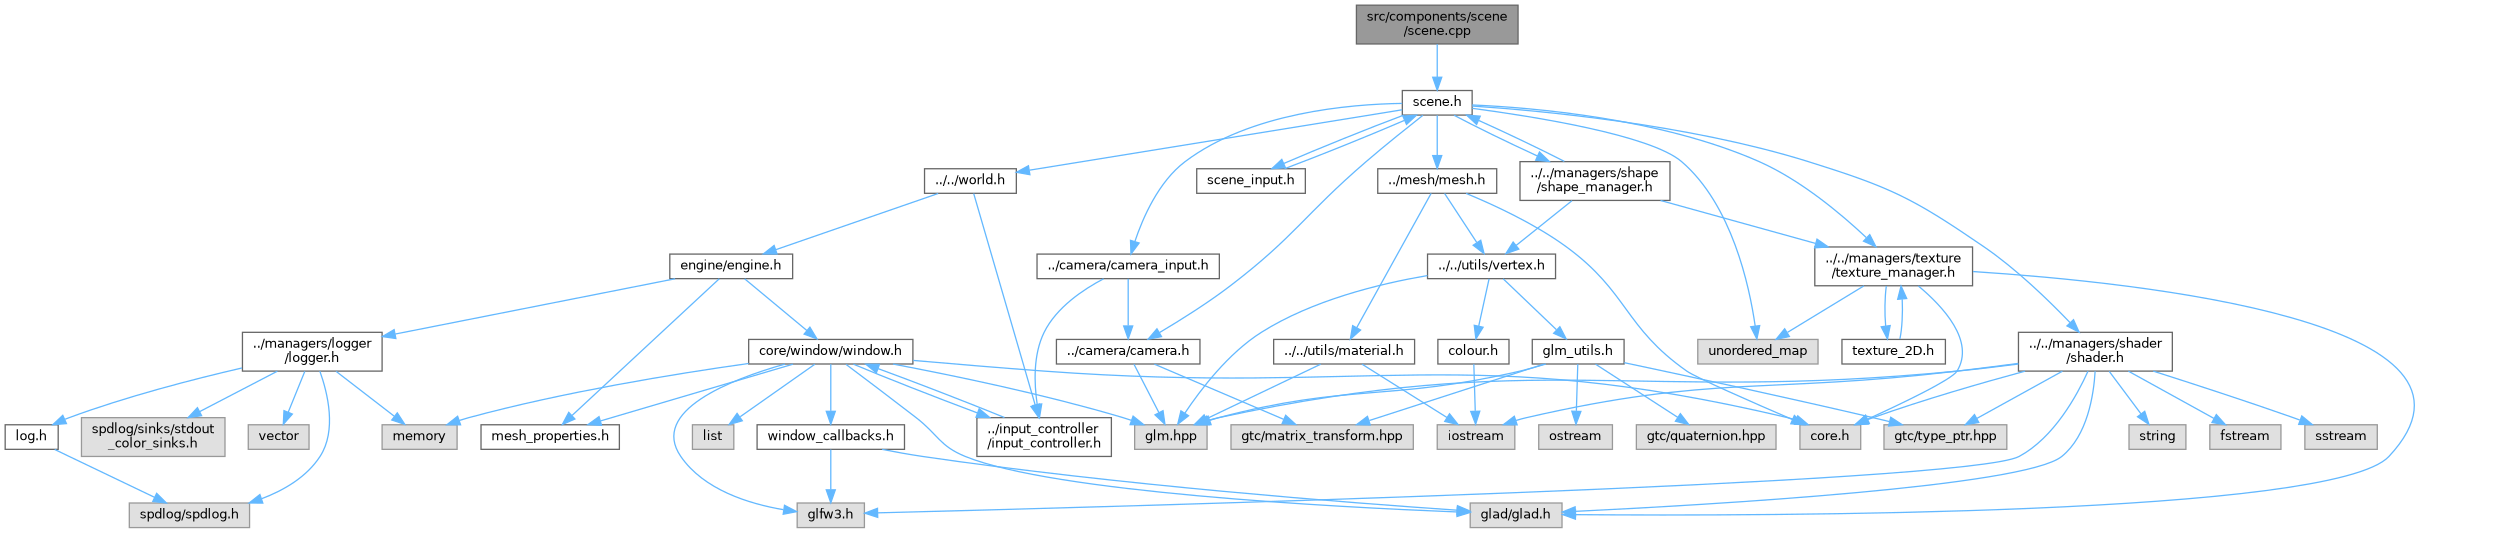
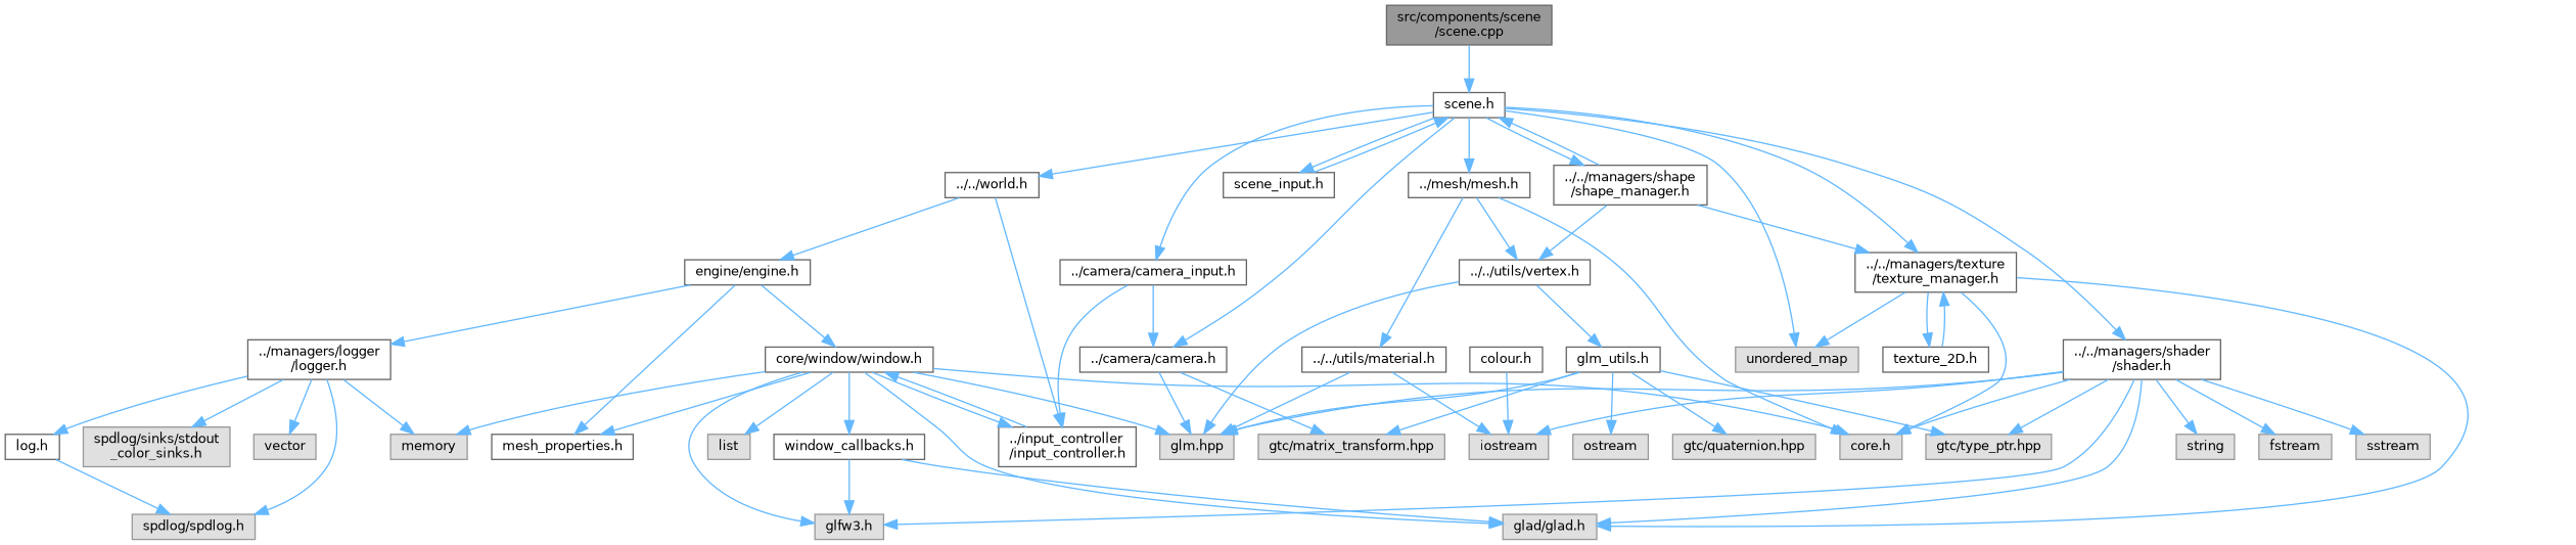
  digraph {
    node [color=grey40 fillcolor=white fontname=Helvetica fontsize=10 shape=box style=filled]
    edge [color=steelblue1 fontname=Helvetica fontsize=10 labelfontname=Helvetica labelfontsize=10 style=solid]
    n1 [color=gray40 fillcolor=grey60 fontcolor=black height=0.2 label="src/components/scene\l/scene.cpp" width=0.4]
    n2 [height=0.2 label="scene.h" width=0.4]
    n3 [color=grey60 fillcolor="#E0E0E0" height=0.2 label=unordered_map width=0.4]
    n4 [height=0.2 label="../../world.h" width=0.4]
    n5 [height=0.2 label="scene_input.h" width=0.4]
    n6 [height=0.2 label="../camera/camera.h" width=0.4]
    n7 [height=0.2 label="../camera/camera_input.h" width=0.4]
    n8 [height=0.2 label="../mesh/mesh.h" width=0.4]
    n9 [height=0.2 label="../../managers/texture\l/texture_manager.h" width=0.4]
    n10 [height=0.2 label="../../managers/shape\l/shape_manager.h" width=0.4]
    n11 [height=0.2 label="../../managers/shader\l/shader.h" width=0.4]
    n12 [height=0.2 label="engine/engine.h" width=0.4]
    n13 [height=0.2 label="../input_controller\l/input_controller.h" width=0.4]
    n14 [color=grey60 fillcolor="#E0E0E0" height=0.2 label="glm.hpp" width=0.4]
    n15 [color=grey60 fillcolor="#E0E0E0" height=0.2 label="gtc/matrix_transform.hpp" width=0.4]
    n16 [color=grey60 fillcolor="#E0E0E0" height=0.2 label="core.h" width=0.4]
    n17 [height=0.2 label="../../utils/vertex.h" width=0.4]
    n18 [height=0.2 label="../../utils/material.h" width=0.4]
    n19 [color=grey60 fillcolor="#E0E0E0" height=0.2 label="glad/glad.h" width=0.4]
    n20 [height=0.2 label="texture_2D.h" width=0.4]
    n21 [color=grey60 fillcolor="#E0E0E0" height=0.2 label="glfw3.h" width=0.4]
    n22 [color=grey60 fillcolor="#E0E0E0" height=0.2 label=iostream width=0.4]
    n23 [color=grey60 fillcolor="#E0E0E0" height=0.2 label="gtc/type_ptr.hpp" width=0.4]
    n24 [color=grey60 fillcolor="#E0E0E0" height=0.2 label=string width=0.4]
    n25 [color=grey60 fillcolor="#E0E0E0" height=0.2 label=fstream width=0.4]
    n26 [color=grey60 fillcolor="#E0E0E0" height=0.2 label=sstream width=0.4]
    n27 [height=0.2 label="../managers/logger\l/logger.h" width=0.4]
    n28 [height=0.2 label="core/window/window.h" width=0.4]
    n29 [height=0.2 label="mesh_properties.h" width=0.4]
    n30 [color=grey60 fillcolor="#E0E0E0" height=0.2 label="spdlog/spdlog.h" width=0.4]
    n31 [color=grey60 fillcolor="#E0E0E0" height=0.2 label="spdlog/sinks/stdout\l_color_sinks.h" width=0.4]
    n32 [color=grey60 fillcolor="#E0E0E0" height=0.2 label=memory width=0.4]
    n33 [color=grey60 fillcolor="#E0E0E0" height=0.2 label=vector width=0.4]
    n34 [height=0.2 label="log.h" width=0.4]
    n35 [color=grey60 fillcolor="#E0E0E0" height=0.2 label=list width=0.4]
    n36 [height=0.2 label="window_callbacks.h" width=0.4]
    n37 [height=0.2 label="colour.h" width=0.4]
    n38 [height=0.2 label="glm_utils.h" width=0.4]
    n39 [color=grey60 fillcolor="#E0E0E0" height=0.2 label=ostream width=0.4]
    n40 [color=grey60 fillcolor="#E0E0E0" height=0.2 label="gtc/quaternion.hpp" width=0.4]
    n1 -> n2
    n2 -> n3
    n2 -> n4
    n2 -> n5
    n2 -> n6
    n2 -> n7
    n2 -> n8
    n2 -> n9
    n2 -> n10
    n2 -> n11
    n4 -> n12
    n4 -> n13
    n5 -> n2
    n6 -> n14
    n6 -> n15
    n7 -> n6
    n7 -> n13
    n8 -> n16
    n8 -> n17
    n8 -> n18
    n9 -> n3
    n9 -> n16
    n9 -> n19
    n9 -> n20
    n10 -> n2
    n10 -> n9
    n10 -> n17
    n11 -> n14
    n11 -> n16
    n11 -> n19
    n11 -> n21
    n11 -> n22
    n11 -> n23
    n11 -> n24
    n11 -> n25
    n11 -> n26
    n12 -> n27
    n12 -> n28
    n12 -> n29
    n13 -> n28
    n17 -> n14
-   n17 -> n37
    n17 -> n38
    n18 -> n14
    n18 -> n22
    n20 -> n9
    n27 -> n30
    n27 -> n31
    n27 -> n32
    n27 -> n33
    n27 -> n34
    n28 -> n13
    n28 -> n14
    n28 -> n16
    n28 -> n19
    n28 -> n21
    n28 -> n29
    n28 -> n32
    n28 -> n35
    n28 -> n36
    n34 -> n30
    n36 -> n19
    n36 -> n21
    n37 -> n22
    n38 -> n14
    n38 -> n15
    n38 -> n23
    n38 -> n39
    n38 -> n40
  }
